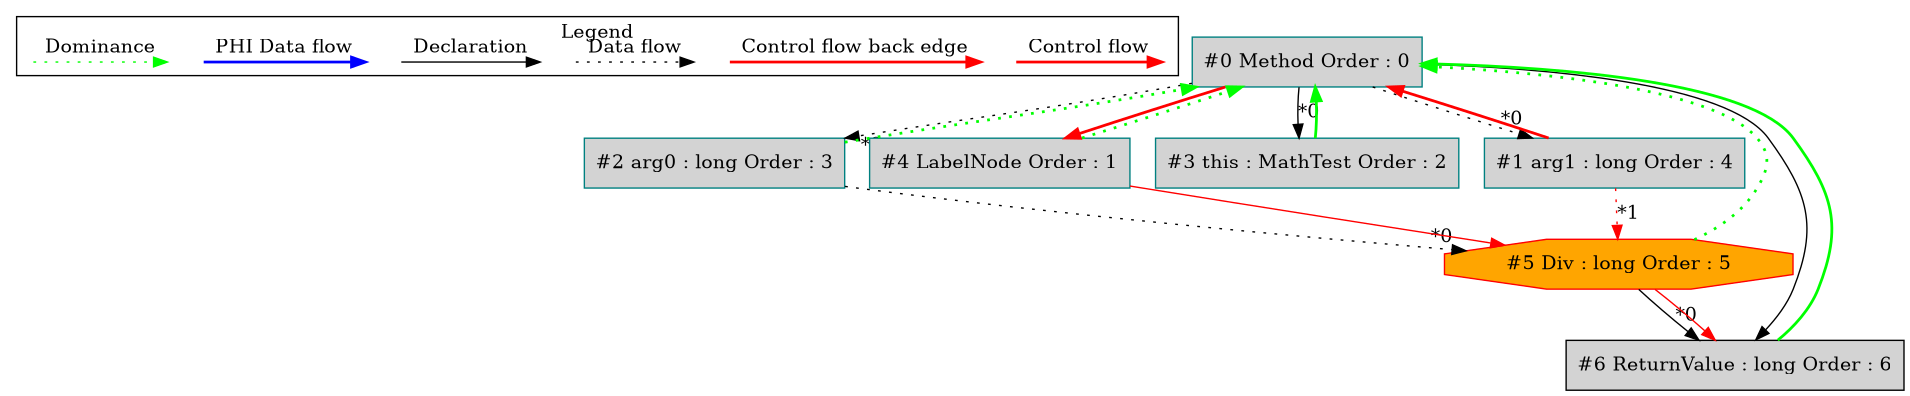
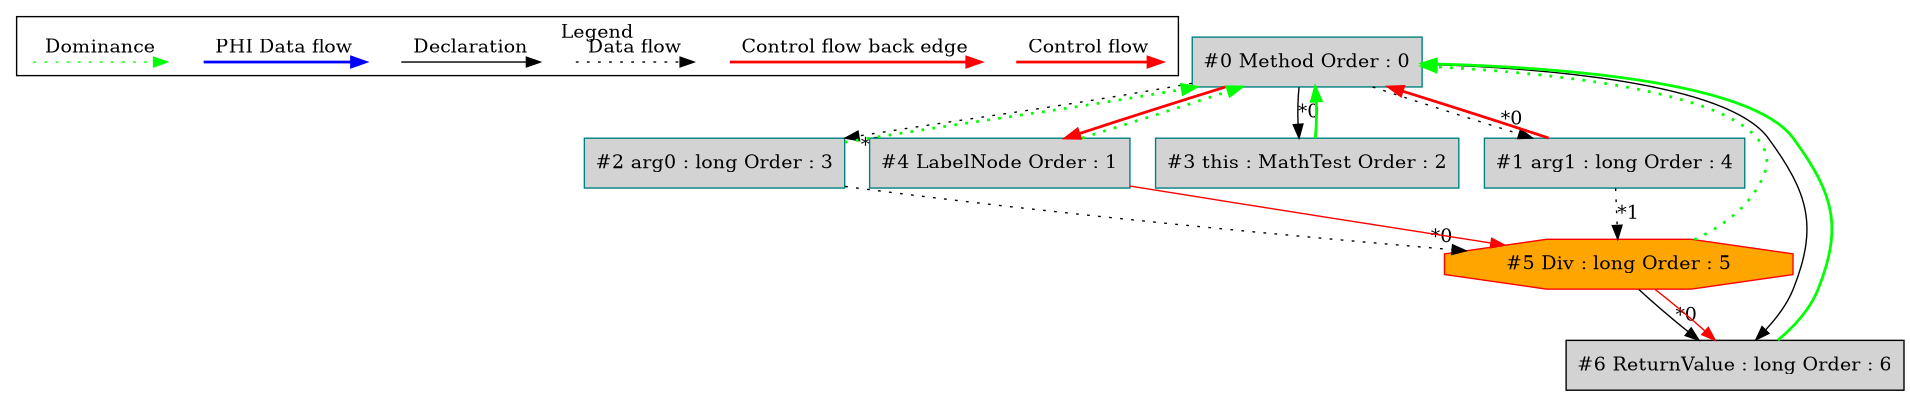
  digraph {
    ordering=in
    node [shape=point style=invis]
    edge [style=dotted]
    c0
    c1
    c2
    c3
    d0
    d1
    d2
    d3
    d4
    d5
    d6
    d7
    n13 [color=teal fillcolor=lightgrey label="#0 Method Order : 0" shape=box style=filled]
    n14 [color=teal fillcolor=lightgrey label="#1 arg1 : long Order : 4" shape=box style=filled]
    n15 [color=teal fillcolor=lightgrey label="#2 arg0 : long Order : 3" shape=box style=filled]
    n16 [color=teal fillcolor=lightgrey label="#3 this : MathTest Order : 2" shape=box style=filled]
    n17 [color=teal fillcolor=lightgrey label="#4 LabelNode Order : 1" shape=box style=filled]
    n18 [color=black fillcolor=lightgrey label="#6 ReturnValue : long Order : 6" shape=box style=filled]
    n19 [color=red fillcolor=orange label="#5 Div : long Order : 5" shape=octagon style=filled]
    subgraph cluster_1 {
      label=Legend
      subgraph sub_2 {
        label=Legend
        rank=same
        c0
        c1
        c2
        c3
        d0
        d1
        d2
        d3
        d4
        d5
        d6
        d7
      }
    }
    c0 -> c1 [color=red label="Control flow" style=bold]
    c2 -> c3 [color=red label="Control flow back edge" style=bold]
    d0 -> d1 [label="Data flow"]
    d2 -> d3 [label=Declaration style=solid]
    d4 -> d5 [color=blue label="PHI Data flow" style=bold]
    d6 -> d7 [color=green label=Dominance]
    n13 -> n14 [headlabel="*0" labeldistance=2]
    n13 -> n15 [headlabel="*0" labeldistance=2]
    n13 -> n16 [headlabel="*0" labeldistance=2 style=solid]
    n13 -> n17 [color=red fontcolor=red labeldistance=2 style=bold]
    n13 -> n18 [style=solid]
    n14 -> n13 [color=red dir=forward penwidth=2 style=solid]
-   n14 -> n19 [headlabel="*1" labeldistance=2 color=red]
+   n14 -> n19 [headlabel="*1" labeldistance=2]
    n15 -> n13 [color=green dir=forward penwidth=2]
    n15 -> n19 [headlabel="*0" labeldistance=2]
    n16 -> n13 [color=green dir=forward penwidth=2 style=bold]
    n17 -> n13 [color=green dir=forward penwidth=2]
    n17 -> n19 [color=red fontcolor=red labeldistance=2 style=solid]
    n18 -> n13 [color=green dir=forward penwidth=2 style=bold]
    n19 -> n13 [color=green dir=forward penwidth=2]
    n19 -> n18 [headlabel="*0" labeldistance=2 style=solid]
    n19 -> n18 [color=red fontcolor=red labeldistance=2 style=solid]
  }
